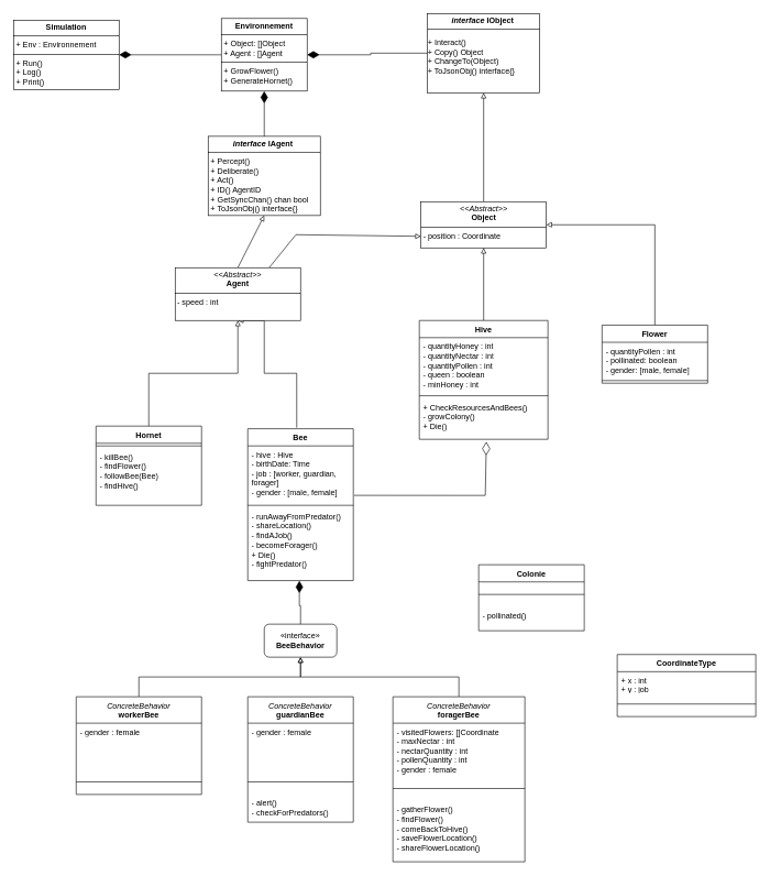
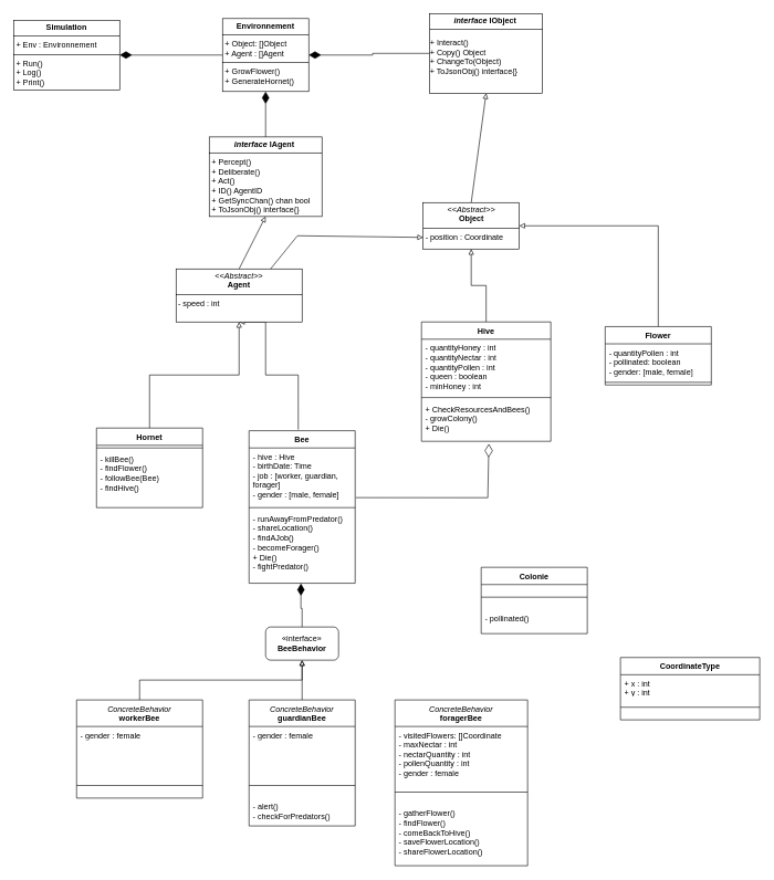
  <mxCell id="0" />
  <mxCell id="1" parent="0" />
  <mxCell id="2" value="&lt;p style=&quot;margin:0px;margin-top:4px;text-align:center;&quot;&gt;&lt;b&gt;&lt;i&gt;interface&lt;/i&gt; IAgent&amp;nbsp;&lt;/b&gt;&lt;/p&gt;&lt;hr size=&quot;1&quot; style=&quot;border-style:solid;&quot;&gt;&lt;p style=&quot;margin:0px;margin-left:4px;&quot;&gt;&lt;/p&gt;&lt;p style=&quot;margin:0px;margin-left:4px;&quot;&gt;+ Percept()&lt;/p&gt;&lt;p style=&quot;margin:0px;margin-left:4px;&quot;&gt;+ Deliberate()&lt;/p&gt;&lt;p style=&quot;margin:0px;margin-left:4px;&quot;&gt;+ Act()&lt;/p&gt;&lt;p style=&quot;margin:0px;margin-left:4px;&quot;&gt;+ ID() AgentID&lt;/p&gt;&lt;p style=&quot;margin:0px;margin-left:4px;&quot;&gt;&lt;span class=&quot;&quot;&gt;+ GetSyncChan() &lt;/span&gt;&lt;span class=&quot;hljs-keyword&quot;&gt;chan&lt;/span&gt;&lt;span class=&quot;&quot;&gt; &lt;/span&gt;&lt;span class=&quot;hljs-type&quot;&gt;bool&lt;/span&gt;&lt;/p&gt;&lt;p style=&quot;margin:0px;margin-left:4px;&quot;&gt;&lt;span class=&quot;&quot;&gt;+ ToJsonObj() &lt;/span&gt;&lt;span class=&quot;hljs-keyword&quot;&gt;interface&lt;/span&gt;&lt;span class=&quot;&quot;&gt;{}&lt;/span&gt;&lt;/p&gt;" style="verticalAlign=top;align=left;overflow=fill;html=1;whiteSpace=wrap;" parent="1" vertex="1"><mxGeometry x="315" y="206" width="170" height="120" as="geometry" /></mxCell>
  <mxCell id="3" style="edgeStyle=orthogonalEdgeStyle;rounded=0;orthogonalLoop=1;jettySize=auto;html=1;exitX=0.464;exitY=-0.007;exitDx=0;exitDy=0;entryX=0.5;entryY=1;entryDx=0;entryDy=0;endArrow=block;endFill=0;exitPerimeter=0;" parent="1" source="48" target="11" edge="1"><mxGeometry relative="1" as="geometry"><Array as="points"><mxPoint x="449" y="565" /><mxPoint x="400" y="565" /></Array><mxPoint x="455" y="635" as="sourcePoint" /></mxGeometry></mxCell>
  <mxCell id="4" style="edgeStyle=none;html=1;strokeWidth=1;endArrow=diamondThin;endFill=0;endSize=18;strokeColor=default;rounded=0;entryX=0.521;entryY=1.059;entryDx=0;entryDy=0;entryPerimeter=0;exitX=1.007;exitY=0.871;exitDx=0;exitDy=0;exitPerimeter=0;" parent="1" source="49" target="27" edge="1"><mxGeometry relative="1" as="geometry"><Array as="points"><mxPoint x="735" y="750" /></Array><mxPoint x="535" y="741" as="sourcePoint" /></mxGeometry></mxCell>
  <mxCell id="5" value="" style="edgeStyle=orthogonalEdgeStyle;rounded=0;orthogonalLoop=1;jettySize=auto;html=1;endArrow=block;endFill=0;" parent="1" source="6" target="11" edge="1"><mxGeometry relative="1" as="geometry" /></mxCell>
  <mxCell id="6" value="Hornet" style="swimlane;fontStyle=1;align=center;verticalAlign=top;childLayout=stackLayout;horizontal=1;startSize=26;horizontalStack=0;resizeParent=1;resizeParentMax=0;resizeLast=0;collapsible=1;marginBottom=0;whiteSpace=wrap;html=1;" parent="1" vertex="1"><mxGeometry x="145" y="645" width="160" height="120" as="geometry" /></mxCell>
  <mxCell id="7" value="" style="line;strokeWidth=1;fillColor=none;align=left;verticalAlign=middle;spacingTop=-1;spacingLeft=3;spacingRight=3;rotatable=0;labelPosition=right;points=[];portConstraint=eastwest;strokeColor=inherit;" parent="6" vertex="1"><mxGeometry y="26" width="160" height="8" as="geometry" /></mxCell>
  <mxCell id="8" value="&lt;div&gt;- killBee()&lt;/div&gt;&lt;div&gt;- findFlower()&lt;/div&gt;&lt;div&gt;&lt;span style=&quot;background-color: initial;&quot;&gt;- followBee(Bee)&lt;/span&gt;&lt;br&gt;&lt;/div&gt;&lt;div&gt;- findHive()&lt;/div&gt;" style="text;strokeColor=none;fillColor=none;align=left;verticalAlign=top;spacingLeft=4;spacingRight=4;overflow=hidden;rotatable=0;points=[[0,0.5],[1,0.5]];portConstraint=eastwest;whiteSpace=wrap;html=1;" parent="6" vertex="1"><mxGeometry y="34" width="160" height="86" as="geometry" /></mxCell>
  <mxCell id="9" style="edgeStyle=none;html=1;exitX=0.5;exitY=0;exitDx=0;exitDy=0;entryX=0.5;entryY=1;entryDx=0;entryDy=0;endArrow=block;endFill=0;" parent="1" source="11" target="2" edge="1"><mxGeometry relative="1" as="geometry" /></mxCell>
  <mxCell id="10" style="edgeStyle=none;html=1;exitX=0.75;exitY=0;exitDx=0;exitDy=0;entryX=0;entryY=0.75;entryDx=0;entryDy=0;endArrow=block;endFill=0;rounded=0;" parent="1" source="11" target="17" edge="1"><mxGeometry relative="1" as="geometry"><Array as="points"><mxPoint x="448" y="355" /></Array></mxGeometry></mxCell>
  <mxCell id="11" value="&lt;p style=&quot;margin:0px;margin-top:4px;text-align:center;&quot;&gt;&lt;i&gt;&amp;lt;&amp;lt;Abstract&amp;gt;&amp;gt;&lt;/i&gt;&lt;br&gt;&lt;b&gt;Agent&lt;/b&gt;&lt;/p&gt;&lt;hr size=&quot;1&quot; style=&quot;border-style:solid;&quot;&gt;&lt;div&gt;&lt;span style=&quot;background-color: initial;&quot;&gt;&amp;nbsp;- speed : int&lt;/span&gt;&lt;/div&gt;" style="verticalAlign=top;align=left;overflow=fill;html=1;whiteSpace=wrap;" parent="1" vertex="1"><mxGeometry x="265" y="405" width="190" height="80" as="geometry" /></mxCell>
  <mxCell id="12" value="&lt;p style=&quot;margin:0px;margin-top:4px;text-align:center;&quot;&gt;&lt;b&gt;Simulation&lt;/b&gt;&lt;/p&gt;&lt;hr size=&quot;1&quot; style=&quot;border-style:solid;&quot;&gt;&lt;p style=&quot;margin:0px;margin-left:4px;&quot;&gt;+ Env : Environnement&lt;/p&gt;&lt;hr size=&quot;1&quot; style=&quot;border-style:solid;&quot;&gt;&lt;p style=&quot;margin:0px;margin-left:4px;&quot;&gt;+ Run()&lt;/p&gt;&lt;p style=&quot;margin:0px;margin-left:4px;&quot;&gt;+ Log()&lt;/p&gt;&lt;p style=&quot;margin:0px;margin-left:4px;&quot;&gt;+ Print()&lt;/p&gt;" style="verticalAlign=top;align=left;overflow=fill;html=1;whiteSpace=wrap;" parent="1" vertex="1"><mxGeometry x="20" y="30" width="160" height="105" as="geometry" /></mxCell>
  <mxCell id="13" style="edgeStyle=orthogonalEdgeStyle;rounded=0;orthogonalLoop=1;jettySize=auto;html=1;exitX=0;exitY=0.5;exitDx=0;exitDy=0;endArrow=diamondThin;endFill=1;endSize=16;" parent="1" source="14" target="12" edge="1"><mxGeometry relative="1" as="geometry" /></mxCell>
  <mxCell id="14" value="&lt;p style=&quot;margin:0px;margin-top:4px;text-align:center;&quot;&gt;&lt;b&gt;Environnement&lt;/b&gt;&lt;/p&gt;&lt;hr size=&quot;1&quot; style=&quot;border-style:solid;&quot;&gt;&lt;p style=&quot;margin:0px;margin-left:4px;&quot;&gt;+ Object: []Object&lt;/p&gt;&lt;p style=&quot;margin:0px;margin-left:4px;&quot;&gt;+ Agent : []Agent&lt;/p&gt;&lt;hr size=&quot;1&quot; style=&quot;border-style:solid;&quot;&gt;&lt;p style=&quot;margin:0px;margin-left:4px;&quot;&gt;+ GrowFlower()&lt;/p&gt;&lt;p style=&quot;margin:0px;margin-left:4px;&quot;&gt;+ GenerateHornet()&lt;/p&gt;" style="verticalAlign=top;align=left;overflow=fill;html=1;whiteSpace=wrap;" parent="1" vertex="1"><mxGeometry x="335" y="27.5" width="130" height="110" as="geometry" /></mxCell>
  <mxCell id="15" value="&lt;p style=&quot;margin:0px;margin-top:4px;text-align:center;&quot;&gt;&lt;b&gt;&lt;font face=&quot;Helvetica&quot;&gt;&lt;i&gt;interface&lt;/i&gt; IObject&amp;nbsp;&lt;/font&gt;&lt;/b&gt;&lt;/p&gt;&lt;hr size=&quot;1&quot; style=&quot;border-style:solid;&quot;&gt;&lt;p style=&quot;margin:0px;margin-left:4px;&quot;&gt;&lt;/p&gt;&lt;pre lang=&quot;go&quot; class=&quot;code highlight&quot;&gt;&lt;font face=&quot;Helvetica&quot;&gt;&lt;span class=&quot;&quot;&gt;+ Interact()&lt;/span&gt;&lt;br&gt;&lt;span class=&quot;&quot;&gt;+ Copy() Object&lt;/span&gt;&lt;br&gt;&lt;span class=&quot;&quot;&gt;+ ChangeTo(Object)&lt;/span&gt;&lt;br&gt;&lt;span class=&quot;&quot;&gt;+ ToJsonObj() &lt;/span&gt;&lt;span class=&quot;hljs-keyword&quot;&gt;interface&lt;/span&gt;&lt;span class=&quot;&quot;&gt;{}&lt;/span&gt;&lt;/font&gt;&lt;/pre&gt;" style="verticalAlign=top;align=left;overflow=fill;html=1;whiteSpace=wrap;" parent="1" vertex="1"><mxGeometry x="647.5" y="20" width="170" height="120" as="geometry" /></mxCell>
  <mxCell id="16" style="edgeStyle=none;html=1;exitX=0.5;exitY=0;exitDx=0;exitDy=0;strokeWidth=1;endArrow=block;endFill=0;endSize=6;entryX=0.5;entryY=1;entryDx=0;entryDy=0;" parent="1" source="17" target="15" edge="1"><mxGeometry relative="1" as="geometry"><mxPoint x="657.5" y="185" as="targetPoint" /></mxGeometry></mxCell>
- <mxCell id="17" value="&lt;p style=&quot;margin:0px;margin-top:4px;text-align:center;&quot;&gt;&lt;i&gt;&amp;lt;&amp;lt;Abstract&amp;gt;&amp;gt;&lt;/i&gt;&lt;br&gt;&lt;b&gt;Object&lt;/b&gt;&lt;/p&gt;&lt;hr size=&quot;1&quot; style=&quot;border-style:solid;&quot;&gt;&lt;div&gt;&amp;nbsp;- position : Coordinate&lt;/div&gt;" style="verticalAlign=top;align=left;overflow=fill;html=1;whiteSpace=wrap;" parent="1" vertex="1"><mxGeometry x="637.5" y="305" width="190" height="70" as="geometry" /></mxCell>
+ <mxCell id="17" value="&lt;p style=&quot;margin:0px;margin-top:4px;text-align:center;&quot;&gt;&lt;i&gt;&amp;lt;&amp;lt;Abstract&amp;gt;&amp;gt;&lt;/i&gt;&lt;br&gt;&lt;b&gt;Object&lt;/b&gt;&lt;/p&gt;&lt;hr size=&quot;1&quot; style=&quot;border-style:solid;&quot;&gt;&lt;div&gt;&amp;nbsp;- position : Coordinate&lt;/div&gt;" style="verticalAlign=top;align=left;overflow=fill;html=1;whiteSpace=wrap;" parent="1" vertex="1"><mxGeometry x="637.5" y="305" width="145" height="70" as="geometry" /></mxCell>
  <mxCell id="18" style="edgeStyle=orthogonalEdgeStyle;rounded=0;orthogonalLoop=1;jettySize=auto;html=1;endArrow=diamondThin;endFill=1;endSize=16;entryX=1;entryY=0.5;entryDx=0;entryDy=0;exitX=0;exitY=0.5;exitDx=0;exitDy=0;" parent="1" source="15" target="14" edge="1"><mxGeometry relative="1" as="geometry"><mxPoint x="735" y="80" as="sourcePoint" /><mxPoint x="475" y="79.5" as="targetPoint" /></mxGeometry></mxCell>
  <mxCell id="19" style="edgeStyle=orthogonalEdgeStyle;rounded=0;orthogonalLoop=1;jettySize=auto;html=1;exitX=0.5;exitY=0;exitDx=0;exitDy=0;entryX=1;entryY=0.5;entryDx=0;entryDy=0;endArrow=block;endFill=0;" parent="1" source="20" target="17" edge="1"><mxGeometry relative="1" as="geometry"><mxPoint x="937.5" y="275" as="targetPoint" /></mxGeometry></mxCell>
  <mxCell id="20" value="Flower" style="swimlane;fontStyle=1;align=center;verticalAlign=top;childLayout=stackLayout;horizontal=1;startSize=26;horizontalStack=0;resizeParent=1;resizeParentMax=0;resizeLast=0;collapsible=1;marginBottom=0;whiteSpace=wrap;html=1;" parent="1" vertex="1"><mxGeometry x="912" y="492" width="160" height="88" as="geometry" /></mxCell>
  <mxCell id="21" value="- quantityPollen : int&lt;br&gt;- pollinated: boolean&lt;br&gt;- gender: [male, female]" style="text;strokeColor=none;fillColor=none;align=left;verticalAlign=top;spacingLeft=4;spacingRight=4;overflow=hidden;rotatable=0;points=[[0,0.5],[1,0.5]];portConstraint=eastwest;whiteSpace=wrap;html=1;" parent="20" vertex="1"><mxGeometry y="26" width="160" height="54" as="geometry" /></mxCell>
  <mxCell id="22" value="" style="line;strokeWidth=1;fillColor=none;align=left;verticalAlign=middle;spacingTop=-1;spacingLeft=3;spacingRight=3;rotatable=0;labelPosition=right;points=[];portConstraint=eastwest;strokeColor=inherit;" parent="20" vertex="1"><mxGeometry y="80" width="160" height="8" as="geometry" /></mxCell>
  <mxCell id="23" style="edgeStyle=orthogonalEdgeStyle;rounded=0;orthogonalLoop=1;jettySize=auto;html=1;exitX=0.5;exitY=0;exitDx=0;exitDy=0;entryX=0.5;entryY=1;entryDx=0;entryDy=0;endArrow=block;endFill=0;" parent="1" source="24" target="17" edge="1"><mxGeometry relative="1" as="geometry"><mxPoint x="1097.5" y="215" as="targetPoint" /></mxGeometry></mxCell>
  <mxCell id="24" value="Hive" style="swimlane;fontStyle=1;align=center;verticalAlign=top;childLayout=stackLayout;horizontal=1;startSize=26;horizontalStack=0;resizeParent=1;resizeParentMax=0;resizeLast=0;collapsible=1;marginBottom=0;whiteSpace=wrap;html=1;" parent="1" vertex="1"><mxGeometry x="635" y="485" width="195" height="180" as="geometry" /></mxCell>
  <mxCell id="25" value="- quantityHoney : int&lt;br&gt;- quantityNectar : int&lt;br&gt;- quantityPollen : int&lt;br&gt;- queen : boolean&lt;br&gt;- minHoney : int" style="text;strokeColor=none;fillColor=none;align=left;verticalAlign=top;spacingLeft=4;spacingRight=4;overflow=hidden;rotatable=0;points=[[0,0.5],[1,0.5]];portConstraint=eastwest;whiteSpace=wrap;html=1;" parent="24" vertex="1"><mxGeometry y="26" width="195" height="84" as="geometry" /></mxCell>
  <mxCell id="26" value="" style="line;strokeWidth=1;fillColor=none;align=left;verticalAlign=middle;spacingTop=-1;spacingLeft=3;spacingRight=3;rotatable=0;labelPosition=right;points=[];portConstraint=eastwest;strokeColor=inherit;" parent="24" vertex="1"><mxGeometry y="110" width="195" height="8" as="geometry" /></mxCell>
  <mxCell id="27" value="+ CheckResourcesAndBees()&lt;br&gt;- growColony()&lt;br&gt;+ Die()" style="text;strokeColor=none;fillColor=none;align=left;verticalAlign=top;spacingLeft=4;spacingRight=4;overflow=hidden;rotatable=0;points=[[0,0.5],[1,0.5]];portConstraint=eastwest;whiteSpace=wrap;html=1;" parent="24" vertex="1"><mxGeometry y="118" width="195" height="62" as="geometry" /></mxCell>
  <mxCell id="28" value="«interface»&lt;br&gt;&lt;b&gt;BeeBehavior&lt;/b&gt;" style="html=1;whiteSpace=wrap;rounded=1;" parent="1" vertex="1"><mxGeometry x="400" y="945" width="110" height="50" as="geometry" /></mxCell>
  <mxCell id="29" style="edgeStyle=orthogonalEdgeStyle;rounded=0;orthogonalLoop=1;jettySize=auto;html=1;exitX=0.5;exitY=0;exitDx=0;exitDy=0;endArrow=diamondThin;endFill=1;endSize=16;entryX=0.489;entryY=1.003;entryDx=0;entryDy=0;entryPerimeter=0;" parent="1" source="28" target="51" edge="1"><mxGeometry relative="1" as="geometry"><mxPoint x="454" y="865" as="targetPoint" /></mxGeometry></mxCell>
  <mxCell id="30" style="edgeStyle=orthogonalEdgeStyle;rounded=0;orthogonalLoop=1;jettySize=auto;html=1;exitX=0.5;exitY=0;exitDx=0;exitDy=0;entryX=0.5;entryY=1;entryDx=0;entryDy=0;endArrow=block;endFill=0;" parent="1" source="37" target="28" edge="1"><mxGeometry relative="1" as="geometry" /></mxCell>
+ <mxCell id="31" style="edgeStyle=orthogonalEdgeStyle;rounded=0;orthogonalLoop=1;jettySize=auto;html=1;exitX=0.5;exitY=0;exitDx=0;exitDy=0;endArrow=block;endFill=0;" parent="1" source="40" edge="1" target="28"><mxGeometry relative="1" as="geometry"><mxPoint x="455" y="995" as="targetPoint" /></mxGeometry></mxCell>
  <mxCell id="32" style="edgeStyle=orthogonalEdgeStyle;rounded=0;orthogonalLoop=1;jettySize=auto;html=1;exitX=0.5;exitY=0;exitDx=0;exitDy=0;endArrow=diamondThin;endFill=1;endSize=16;entryX=0.5;entryY=1;entryDx=0;entryDy=0;" parent="1" source="2" target="14" edge="1"><mxGeometry relative="1" as="geometry"><mxPoint x="775" y="90" as="sourcePoint" /><mxPoint x="475" y="90" as="targetPoint" /></mxGeometry></mxCell>
  <mxCell id="33" value="Colonie" style="swimlane;fontStyle=1;align=center;verticalAlign=top;childLayout=stackLayout;horizontal=1;startSize=26;horizontalStack=0;resizeParent=1;resizeParentMax=0;resizeLast=0;collapsible=1;marginBottom=0;whiteSpace=wrap;html=1;" parent="1" vertex="1"><mxGeometry x="725" y="855" width="160" height="100" as="geometry" /></mxCell>
  <mxCell id="34" value="" style="line;strokeWidth=1;fillColor=none;align=left;verticalAlign=middle;spacingTop=-1;spacingLeft=3;spacingRight=3;rotatable=0;labelPosition=right;points=[];portConstraint=eastwest;strokeColor=inherit;" parent="33" vertex="1"><mxGeometry y="26" width="160" height="38" as="geometry" /></mxCell>
  <mxCell id="35" value="- pollinated()&lt;br&gt;" style="text;strokeColor=none;fillColor=none;align=left;verticalAlign=top;spacingLeft=4;spacingRight=4;overflow=hidden;rotatable=0;points=[[0,0.5],[1,0.5]];portConstraint=eastwest;whiteSpace=wrap;html=1;" vertex="1" parent="33"><mxGeometry y="64" width="160" height="36" as="geometry" /></mxCell>
- <mxCell id="36" style="edgeStyle=orthogonalEdgeStyle;rounded=0;orthogonalLoop=1;jettySize=auto;html=1;exitX=0.5;exitY=0;exitDx=0;exitDy=0;entryX=0.5;entryY=1;entryDx=0;entryDy=0;endArrow=block;endFill=0;" parent="1" source="44" target="28" edge="1"><mxGeometry relative="1" as="geometry"><mxPoint x="465" y="1005" as="targetPoint" /><mxPoint x="530" y="1065" as="sourcePoint" /></mxGeometry></mxCell>
  <mxCell id="37" value="&lt;i style=&quot;font-weight: 400;&quot;&gt;ConcreteBehavior&lt;/i&gt;&lt;div style=&quot;&quot;&gt;workerBee&lt;/div&gt;" style="swimlane;fontStyle=1;align=center;verticalAlign=top;childLayout=stackLayout;horizontal=1;startSize=40;horizontalStack=0;resizeParent=1;resizeParentMax=0;resizeLast=0;collapsible=1;marginBottom=0;whiteSpace=wrap;html=1;" parent="1" vertex="1"><mxGeometry x="115" y="1055" width="190" height="148" as="geometry" /></mxCell>
  <mxCell id="38" value="- gender : female" style="text;strokeColor=none;fillColor=none;align=left;verticalAlign=top;spacingLeft=4;spacingRight=4;overflow=hidden;rotatable=0;points=[[0,0.5],[1,0.5]];portConstraint=eastwest;whiteSpace=wrap;html=1;" vertex="1" parent="37"><mxGeometry y="40" width="190" height="70" as="geometry" /></mxCell>
  <mxCell id="39" value="" style="line;strokeWidth=1;fillColor=none;align=left;verticalAlign=middle;spacingTop=-1;spacingLeft=3;spacingRight=3;rotatable=0;labelPosition=right;points=[];portConstraint=eastwest;strokeColor=inherit;" parent="37" vertex="1"><mxGeometry y="110" width="190" height="38" as="geometry" /></mxCell>
  <mxCell id="40" value="&lt;i style=&quot;font-weight: 400;&quot;&gt;ConcreteBehavior&lt;/i&gt;&lt;div style=&quot;&quot;&gt;guardianBee&lt;/div&gt;" style="swimlane;fontStyle=1;align=center;verticalAlign=top;childLayout=stackLayout;horizontal=1;startSize=40;horizontalStack=0;resizeParent=1;resizeParentMax=0;resizeLast=0;collapsible=1;marginBottom=0;whiteSpace=wrap;html=1;" parent="1" vertex="1"><mxGeometry x="375" y="1055" width="160" height="190" as="geometry" /></mxCell>
  <mxCell id="41" value="- gender : female" style="text;strokeColor=none;fillColor=none;align=left;verticalAlign=top;spacingLeft=4;spacingRight=4;overflow=hidden;rotatable=0;points=[[0,0.5],[1,0.5]];portConstraint=eastwest;whiteSpace=wrap;html=1;" vertex="1" parent="40"><mxGeometry y="40" width="160" height="70" as="geometry" /></mxCell>
  <mxCell id="42" value="" style="line;strokeWidth=1;fillColor=none;align=left;verticalAlign=middle;spacingTop=-1;spacingLeft=3;spacingRight=3;rotatable=0;labelPosition=right;points=[];portConstraint=eastwest;strokeColor=inherit;" parent="40" vertex="1"><mxGeometry y="110" width="160" height="38" as="geometry" /></mxCell>
  <mxCell id="43" value="- alert&lt;span style=&quot;background-color: initial;&quot;&gt;()&lt;br&gt;- checkForPredators()&lt;br&gt;&lt;/span&gt;" style="text;strokeColor=none;fillColor=none;align=left;verticalAlign=top;spacingLeft=4;spacingRight=4;overflow=hidden;rotatable=0;points=[[0,0.5],[1,0.5]];portConstraint=eastwest;whiteSpace=wrap;html=1;" vertex="1" parent="40"><mxGeometry y="148" width="160" height="42" as="geometry" /></mxCell>
  <mxCell id="44" value="&lt;i style=&quot;font-weight: 400;&quot;&gt;ConcreteBehavior&lt;/i&gt;&lt;div style=&quot;&quot;&gt;foragerBee&lt;/div&gt;" style="swimlane;fontStyle=1;align=center;verticalAlign=top;childLayout=stackLayout;horizontal=1;startSize=40;horizontalStack=0;resizeParent=1;resizeParentMax=0;resizeLast=0;collapsible=1;marginBottom=0;whiteSpace=wrap;html=1;" parent="1" vertex="1"><mxGeometry x="595" y="1055" width="200" height="250" as="geometry" /></mxCell>
  <mxCell id="45" value="- visitedFlowers: []Coordinate&lt;br&gt;&lt;div&gt;- maxNectar : int&lt;/div&gt;&lt;div&gt;- nectarQuantity : int&lt;/div&gt;&lt;div&gt;- pollenQuantity : int&lt;/div&gt;&lt;div&gt;- gender : female&lt;/div&gt;" style="text;strokeColor=none;fillColor=none;align=left;verticalAlign=top;spacingLeft=4;spacingRight=4;overflow=hidden;rotatable=0;points=[[0,0.5],[1,0.5]];portConstraint=eastwest;whiteSpace=wrap;html=1;" vertex="1" parent="44"><mxGeometry y="40" width="200" height="80" as="geometry" /></mxCell>
  <mxCell id="46" value="" style="line;strokeWidth=1;fillColor=none;align=left;verticalAlign=middle;spacingTop=-1;spacingLeft=3;spacingRight=3;rotatable=0;labelPosition=right;points=[];portConstraint=eastwest;strokeColor=inherit;" parent="44" vertex="1"><mxGeometry y="120" width="200" height="38" as="geometry" /></mxCell>
  <mxCell id="47" value="- gatherFlower()&lt;div&gt;- findFlower()&lt;/div&gt;&lt;div&gt;- comeBackToHive()&lt;/div&gt;&lt;div&gt;- saveFlowerLocation()&lt;/div&gt;&lt;div&gt;- shareFlowerLocation()&lt;/div&gt;" style="text;strokeColor=none;fillColor=none;align=left;verticalAlign=top;spacingLeft=4;spacingRight=4;overflow=hidden;rotatable=0;points=[[0,0.5],[1,0.5]];portConstraint=eastwest;whiteSpace=wrap;html=1;" vertex="1" parent="44"><mxGeometry y="158" width="200" height="92" as="geometry" /></mxCell>
  <mxCell id="48" value="Bee" style="swimlane;fontStyle=1;align=center;verticalAlign=top;childLayout=stackLayout;horizontal=1;startSize=26;horizontalStack=0;resizeParent=1;resizeParentMax=0;resizeLast=0;collapsible=1;marginBottom=0;whiteSpace=wrap;html=1;" vertex="1" parent="1"><mxGeometry x="375" y="649" width="160" height="230" as="geometry" /></mxCell>
  <mxCell id="49" value="&lt;div&gt;- hive : Hive&lt;br&gt;&lt;/div&gt;&lt;div&gt;- birthDate: Time&lt;/div&gt;&lt;div&gt;&lt;span style=&quot;background-color: initial;&quot;&gt;- job : [worker, guardian, forager]&lt;/span&gt;&lt;br&gt;&lt;/div&gt;&lt;div&gt;&lt;span style=&quot;background-color: initial;&quot;&gt;- gender : [male, female]&lt;/span&gt;&lt;/div&gt;" style="text;strokeColor=none;fillColor=none;align=left;verticalAlign=top;spacingLeft=4;spacingRight=4;overflow=hidden;rotatable=0;points=[[0,0.5],[1,0.5]];portConstraint=eastwest;whiteSpace=wrap;html=1;" vertex="1" parent="48"><mxGeometry y="26" width="160" height="86" as="geometry" /></mxCell>
  <mxCell id="50" value="" style="line;strokeWidth=1;fillColor=none;align=left;verticalAlign=middle;spacingTop=-1;spacingLeft=3;spacingRight=3;rotatable=0;labelPosition=right;points=[];portConstraint=eastwest;strokeColor=inherit;" vertex="1" parent="48"><mxGeometry y="112" width="160" height="8" as="geometry" /></mxCell>
  <mxCell id="51" value="&lt;span style=&quot;background-color: initial;&quot;&gt;- runAwayFromPredator()&lt;/span&gt;&lt;br&gt;&lt;div&gt;- shareLocation()&lt;/div&gt;&lt;div&gt;- findAJob()&lt;/div&gt;&lt;div&gt;- becomeForager()&lt;/div&gt;&lt;div&gt;+ Die()&lt;/div&gt;&lt;div&gt;- fightPredator()&lt;/div&gt;" style="text;strokeColor=none;fillColor=none;align=left;verticalAlign=top;spacingLeft=4;spacingRight=4;overflow=hidden;rotatable=0;points=[[0,0.5],[1,0.5]];portConstraint=eastwest;whiteSpace=wrap;html=1;" vertex="1" parent="48"><mxGeometry y="120" width="160" height="110" as="geometry" /></mxCell>
  <mxCell id="52" value="CoordinateType" style="swimlane;fontStyle=1;align=center;verticalAlign=top;childLayout=stackLayout;horizontal=1;startSize=26;horizontalStack=0;resizeParent=1;resizeParentMax=0;resizeLast=0;collapsible=1;marginBottom=0;whiteSpace=wrap;html=1;" vertex="1" parent="1"><mxGeometry x="935" y="991" width="210" height="94" as="geometry" /></mxCell>
- <mxCell id="53" value="+ x : int&lt;br&gt;+ y : job" style="text;strokeColor=none;fillColor=none;align=left;verticalAlign=top;spacingLeft=4;spacingRight=4;overflow=hidden;rotatable=0;points=[[0,0.5],[1,0.5]];portConstraint=eastwest;whiteSpace=wrap;html=1;" vertex="1" parent="52"><mxGeometry y="26" width="210" height="30" as="geometry" /></mxCell>
+ <mxCell id="53" value="+ x : int&lt;br&gt;+ y : int" style="text;strokeColor=none;fillColor=none;align=left;verticalAlign=top;spacingLeft=4;spacingRight=4;overflow=hidden;rotatable=0;points=[[0,0.5],[1,0.5]];portConstraint=eastwest;whiteSpace=wrap;html=1;" vertex="1" parent="52"><mxGeometry y="26" width="210" height="30" as="geometry" /></mxCell>
  <mxCell id="54" value="" style="line;strokeWidth=1;fillColor=none;align=left;verticalAlign=middle;spacingTop=-1;spacingLeft=3;spacingRight=3;rotatable=0;labelPosition=right;points=[];portConstraint=eastwest;strokeColor=inherit;" vertex="1" parent="52"><mxGeometry y="56" width="210" height="38" as="geometry" /></mxCell>
